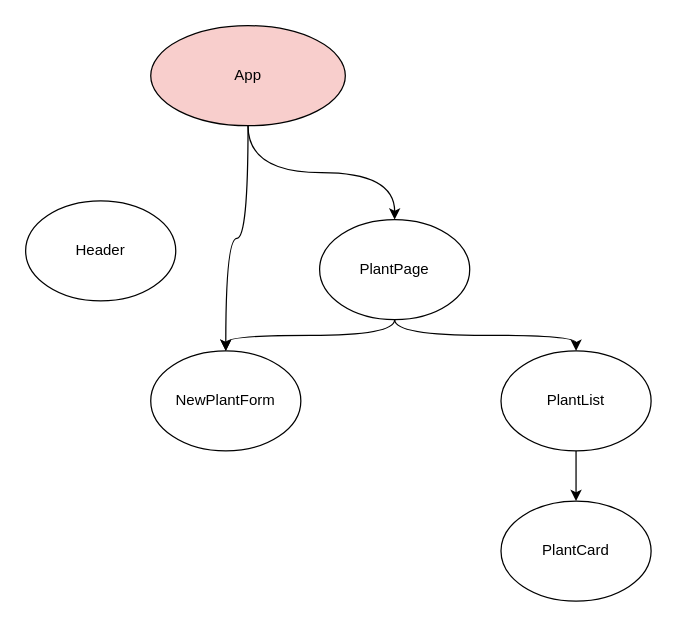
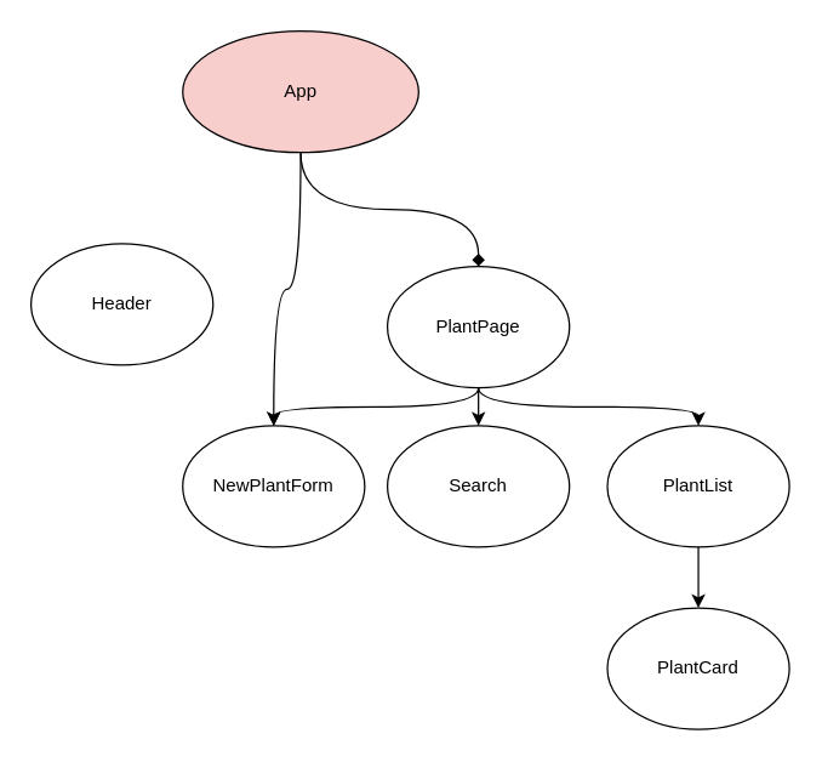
  <mxCell id="0" />
  <mxCell id="1" parent="0" />
  <mxCell id="2" style="edgeStyle=orthogonalEdgeStyle;curved=1;html=1;exitX=0.5;exitY=1;exitDx=0;exitDy=0;" edge="1" parent="1" source="4" target="10"><mxGeometry relative="1" as="geometry" /></mxCell>
- <mxCell id="3" style="edgeStyle=orthogonalEdgeStyle;curved=1;html=1;" edge="1" parent="1" source="4" target="9"><mxGeometry relative="1" as="geometry" /></mxCell>
+ <mxCell id="3" style="edgeStyle=orthogonalEdgeStyle;curved=1;html=1;endArrow=diamond;" edge="1" parent="1" source="4" target="9"><mxGeometry relative="1" as="geometry" /></mxCell>
  <mxCell id="4" value="App" style="ellipse;whiteSpace=wrap;html=1;shadow=0;fillColor=#f8cecc;" vertex="1" parent="1"><mxGeometry x="120" y="20" width="155.56" height="80" as="geometry" /></mxCell>
  <mxCell id="5" value="Header" style="ellipse;whiteSpace=wrap;html=1;shadow=0;" vertex="1" parent="1"><mxGeometry x="20" y="160" width="120" height="80" as="geometry" /></mxCell>
+ <mxCell id="6" style="edgeStyle=orthogonalEdgeStyle;curved=1;html=1;entryX=0.5;entryY=0;entryDx=0;entryDy=0;" edge="1" parent="1" source="9" target="11"><mxGeometry relative="1" as="geometry" /></mxCell>
  <mxCell id="7" style="edgeStyle=orthogonalEdgeStyle;curved=1;html=1;entryX=0.5;entryY=0;entryDx=0;entryDy=0;exitX=0.5;exitY=1;exitDx=0;exitDy=0;" edge="1" parent="1" source="9" target="13"><mxGeometry relative="1" as="geometry" /></mxCell>
  <mxCell id="8" style="edgeStyle=orthogonalEdgeStyle;curved=1;html=1;entryX=0.5;entryY=0;entryDx=0;entryDy=0;exitX=0.5;exitY=1;exitDx=0;exitDy=0;" edge="1" parent="1" source="9" target="10"><mxGeometry relative="1" as="geometry" /></mxCell>
  <mxCell id="9" value="PlantPage" style="ellipse;whiteSpace=wrap;html=1;shadow=0;" vertex="1" parent="1"><mxGeometry x="255" y="175" width="120" height="80" as="geometry" /></mxCell>
  <mxCell id="10" value="NewPlantForm" style="ellipse;whiteSpace=wrap;html=1;shadow=0;" vertex="1" parent="1"><mxGeometry x="120" y="280" width="120" height="80" as="geometry" /></mxCell>
+ <mxCell id="11" value="Search" style="ellipse;whiteSpace=wrap;html=1;shadow=0;" vertex="1" parent="1"><mxGeometry x="255" y="280" width="120" height="80" as="geometry" /></mxCell>
  <mxCell id="12" style="edgeStyle=orthogonalEdgeStyle;curved=1;html=1;" edge="1" parent="1" source="13" target="14"><mxGeometry relative="1" as="geometry" /></mxCell>
  <mxCell id="13" value="PlantList" style="ellipse;whiteSpace=wrap;html=1;shadow=0;" vertex="1" parent="1"><mxGeometry x="400" y="280" width="120" height="80" as="geometry" /></mxCell>
  <mxCell id="14" value="PlantCard" style="ellipse;whiteSpace=wrap;html=1;shadow=0;" vertex="1" parent="1"><mxGeometry x="400" y="400" width="120" height="80" as="geometry" /></mxCell>
